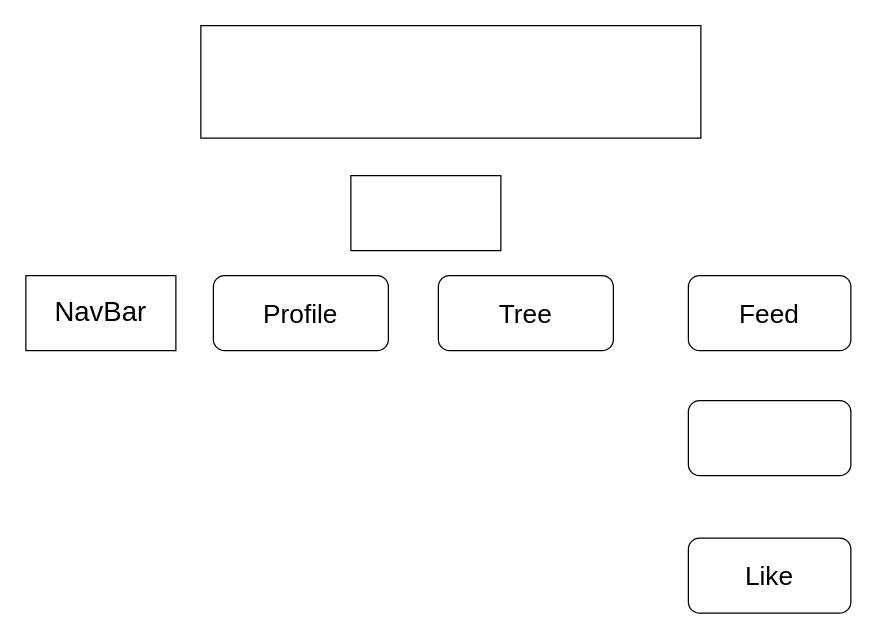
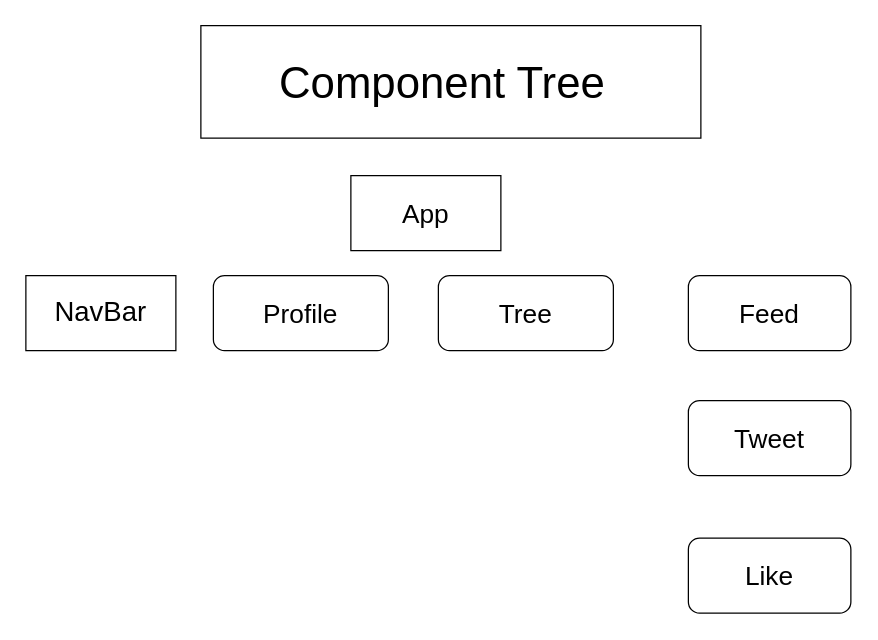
  <mxCell id="0" />
  <mxCell id="1" parent="0" />
  <mxCell id="2" value="" style="rounded=0;whiteSpace=wrap;html=1;" vertex="1" parent="1"><mxGeometry x="160" y="20" width="400" height="90" as="geometry" /></mxCell>
+ <mxCell id="3" value="&lt;font style=&quot;font-size: 35px&quot;&gt;Component Tree&lt;/font&gt;&amp;nbsp;" style="text;html=1;strokeColor=none;fillColor=none;align=center;verticalAlign=middle;whiteSpace=wrap;rounded=0;" vertex="1" parent="1"><mxGeometry x="200" y="35" width="310" height="60" as="geometry" /></mxCell>
  <mxCell id="4" value="" style="rounded=0;whiteSpace=wrap;html=1;" vertex="1" parent="1"><mxGeometry x="280" y="140" width="120" height="60" as="geometry" /></mxCell>
+ <mxCell id="5" value="&lt;font style=&quot;font-size: 21px&quot;&gt;App&lt;/font&gt;" style="text;html=1;strokeColor=none;fillColor=none;align=center;verticalAlign=middle;whiteSpace=wrap;rounded=0;" vertex="1" parent="1"><mxGeometry x="280" y="140" width="120" height="60" as="geometry" /></mxCell>
  <mxCell id="6" value="" style="rounded=0;whiteSpace=wrap;html=1;" vertex="1" parent="1"><mxGeometry x="20" y="220" width="120" height="60" as="geometry" /></mxCell>
  <mxCell id="7" value="&lt;font style=&quot;font-size: 22px&quot;&gt;NavBar&lt;/font&gt;" style="text;html=1;strokeColor=none;fillColor=none;align=center;verticalAlign=middle;whiteSpace=wrap;rounded=0;" vertex="1" parent="1"><mxGeometry x="20" y="220" width="120" height="60" as="geometry" /></mxCell>
  <mxCell id="8" value="" style="rounded=1;whiteSpace=wrap;html=1;" vertex="1" parent="1"><mxGeometry x="170" y="220" width="140" height="60" as="geometry" /></mxCell>
  <mxCell id="9" value="&lt;font style=&quot;font-size: 21px&quot;&gt;Profile&lt;/font&gt;" style="text;html=1;strokeColor=none;fillColor=none;align=center;verticalAlign=middle;whiteSpace=wrap;rounded=0;" vertex="1" parent="1"><mxGeometry x="170" y="220" width="140" height="60" as="geometry" /></mxCell>
  <mxCell id="10" value="" style="rounded=1;whiteSpace=wrap;html=1;" vertex="1" parent="1"><mxGeometry x="350" y="220" width="140" height="60" as="geometry" /></mxCell>
  <mxCell id="11" value="&lt;font style=&quot;font-size: 21px&quot;&gt;Tree&lt;/font&gt;" style="text;html=1;strokeColor=none;fillColor=none;align=center;verticalAlign=middle;whiteSpace=wrap;rounded=0;" vertex="1" parent="1"><mxGeometry x="350" y="220" width="140" height="60" as="geometry" /></mxCell>
  <mxCell id="12" value="" style="rounded=1;whiteSpace=wrap;html=1;" vertex="1" parent="1"><mxGeometry x="550" y="220" width="130" height="60" as="geometry" /></mxCell>
  <mxCell id="13" value="Feed" style="text;html=1;strokeColor=none;fillColor=none;align=center;verticalAlign=middle;whiteSpace=wrap;rounded=0;fontSize=21;" vertex="1" parent="1"><mxGeometry x="550" y="220" width="130" height="60" as="geometry" /></mxCell>
  <mxCell id="14" value="" style="rounded=1;whiteSpace=wrap;html=1;fontSize=21;" vertex="1" parent="1"><mxGeometry x="550" y="320" width="130" height="60" as="geometry" /></mxCell>
+ <mxCell id="15" value="Tweet" style="text;html=1;strokeColor=none;fillColor=none;align=center;verticalAlign=middle;whiteSpace=wrap;rounded=0;fontSize=21;" vertex="1" parent="1"><mxGeometry x="550" y="320" width="130" height="60" as="geometry" /></mxCell>
  <mxCell id="16" value="" style="rounded=1;whiteSpace=wrap;html=1;fontSize=21;" vertex="1" parent="1"><mxGeometry x="550" y="430" width="130" height="60" as="geometry" /></mxCell>
  <mxCell id="17" value="Like" style="text;html=1;strokeColor=none;fillColor=none;align=center;verticalAlign=middle;whiteSpace=wrap;rounded=0;fontSize=21;" vertex="1" parent="1"><mxGeometry x="550" y="430" width="130" height="60" as="geometry" /></mxCell>
